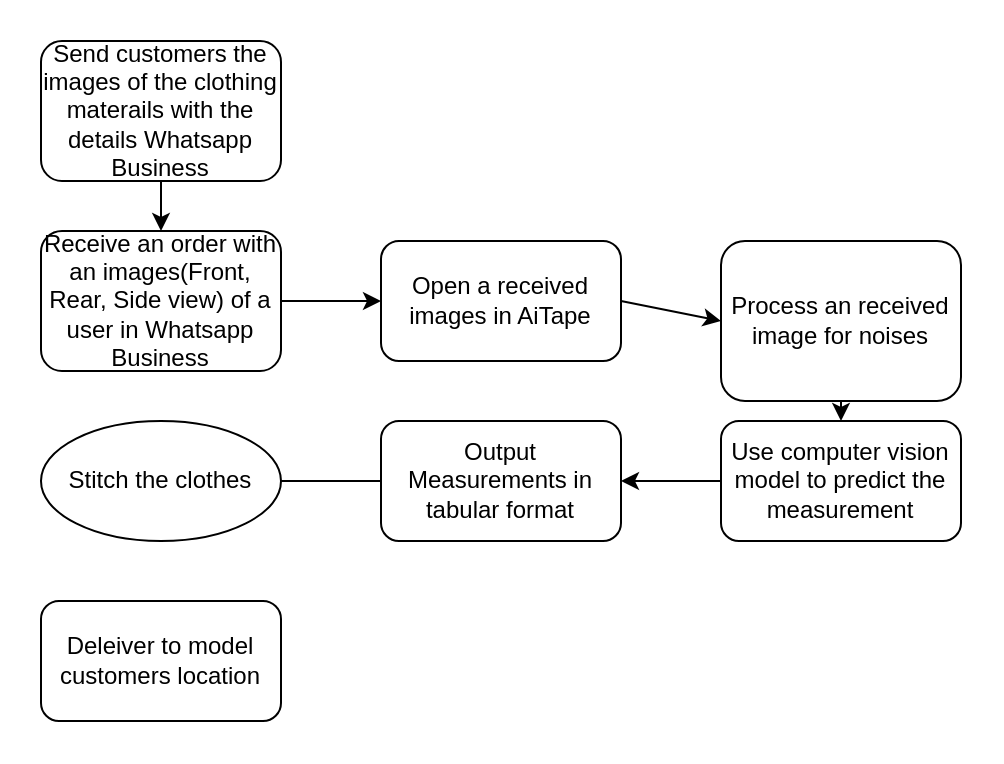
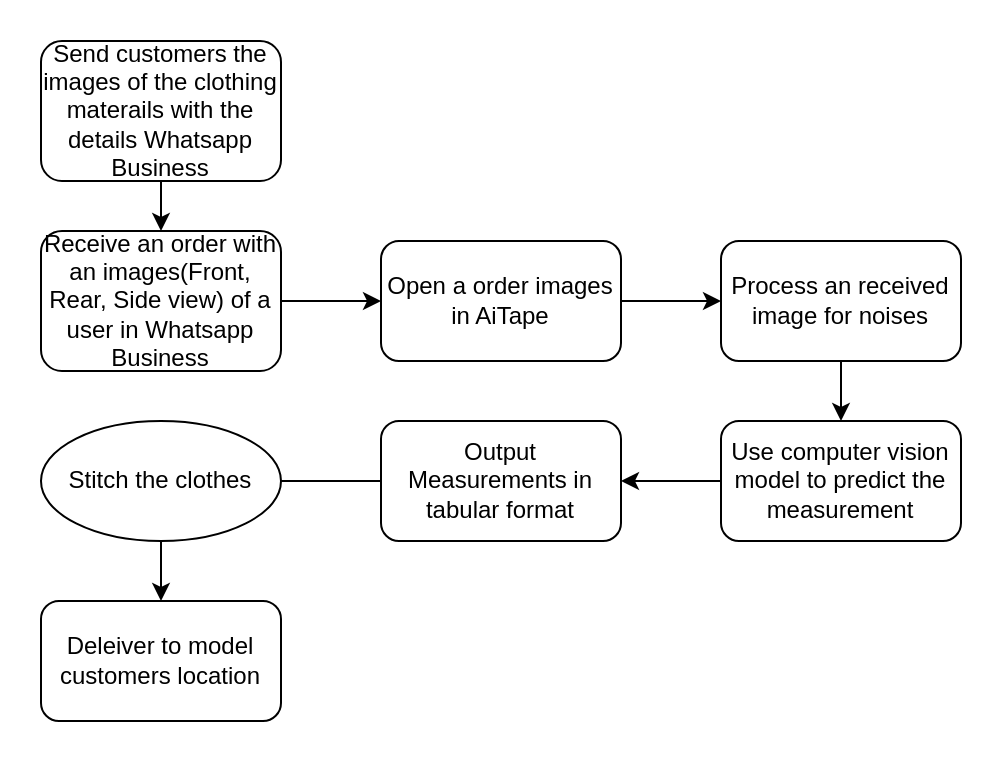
  <mxCell id="0" />
  <mxCell id="1" parent="0" />
  <mxCell id="2" value="Receive an order with an images(Front, Rear, Side view) of a user in Whatsapp Business" style="rounded=1;whiteSpace=wrap;html=1;" vertex="1" parent="1"><mxGeometry x="20" y="115" width="120" height="70" as="geometry" /></mxCell>
- <mxCell id="3" value="Open a received images in AiTape" style="rounded=1;whiteSpace=wrap;html=1;" vertex="1" parent="1"><mxGeometry x="190" y="120" width="120" height="60" as="geometry" /></mxCell>
- <mxCell id="4" value="Process an received image for noises" style="rounded=1;whiteSpace=wrap;html=1;" vertex="1" parent="1"><mxGeometry x="360" y="120" width="120" height="80" as="geometry" /></mxCell>
+ <mxCell id="3" value="Open a order images in AiTape" style="rounded=1;whiteSpace=wrap;html=1;" vertex="1" parent="1"><mxGeometry x="190" y="120" width="120" height="60" as="geometry" /></mxCell>
+ <mxCell id="4" value="Process an received image for noises" style="rounded=1;whiteSpace=wrap;html=1;" vertex="1" parent="1"><mxGeometry x="360" y="120" width="120" height="60" as="geometry" /></mxCell>
  <mxCell id="5" value="Use computer vision model to predict the measurement" style="rounded=1;whiteSpace=wrap;html=1;" vertex="1" parent="1"><mxGeometry x="360" y="210" width="120" height="60" as="geometry" /></mxCell>
  <mxCell id="6" value="Output Measurements in tabular format" style="rounded=1;whiteSpace=wrap;html=1;" vertex="1" parent="1"><mxGeometry x="190" y="210" width="120" height="60" as="geometry" /></mxCell>
  <mxCell id="7" value="Stitch the clothes" style="ellipse;whiteSpace=wrap;html=1;" vertex="1" parent="1"><mxGeometry x="20" y="210" width="120" height="60" as="geometry" /></mxCell>
  <mxCell id="8" value="Send customers the images of the clothing materails with the details Whatsapp Business" style="rounded=1;whiteSpace=wrap;html=1;" vertex="1" parent="1"><mxGeometry x="20" y="20" width="120" height="70" as="geometry" /></mxCell>
  <mxCell id="9" value="Deleiver to model customers location" style="rounded=1;whiteSpace=wrap;html=1;" vertex="1" parent="1"><mxGeometry x="20" y="300" width="120" height="60" as="geometry" /></mxCell>
  <mxCell id="10" value="" style="endArrow=classic;html=1;exitX=0.5;exitY=1;exitDx=0;exitDy=0;" edge="1" parent="1" source="8" target="2"><mxGeometry width="50" height="50" relative="1" as="geometry"><mxPoint x="250" y="240" as="sourcePoint" /><mxPoint x="300" y="190" as="targetPoint" /></mxGeometry></mxCell>
  <mxCell id="11" value="" style="endArrow=classic;html=1;exitX=1;exitY=0.5;exitDx=0;exitDy=0;entryX=0;entryY=0.5;entryDx=0;entryDy=0;" edge="1" parent="1" source="2" target="3"><mxGeometry width="50" height="50" relative="1" as="geometry"><mxPoint x="250" y="240" as="sourcePoint" /><mxPoint x="300" y="190" as="targetPoint" /></mxGeometry></mxCell>
  <mxCell id="12" value="" style="endArrow=classic;html=1;exitX=1;exitY=0.5;exitDx=0;exitDy=0;entryX=0;entryY=0.5;entryDx=0;entryDy=0;" edge="1" parent="1" source="3" target="4"><mxGeometry width="50" height="50" relative="1" as="geometry"><mxPoint x="250" y="240" as="sourcePoint" /><mxPoint x="300" y="190" as="targetPoint" /></mxGeometry></mxCell>
  <mxCell id="13" value="" style="endArrow=classic;html=1;exitX=0.5;exitY=1;exitDx=0;exitDy=0;entryX=0.5;entryY=0;entryDx=0;entryDy=0;" edge="1" parent="1" source="4" target="5"><mxGeometry width="50" height="50" relative="1" as="geometry"><mxPoint x="250" y="240" as="sourcePoint" /><mxPoint x="300" y="190" as="targetPoint" /></mxGeometry></mxCell>
  <mxCell id="14" value="" style="endArrow=classic;html=1;exitX=0;exitY=0.5;exitDx=0;exitDy=0;entryX=1;entryY=0.5;entryDx=0;entryDy=0;" edge="1" parent="1" source="5" target="6"><mxGeometry width="50" height="50" relative="1" as="geometry"><mxPoint x="250" y="240" as="sourcePoint" /><mxPoint x="300" y="190" as="targetPoint" /></mxGeometry></mxCell>
  <mxCell id="15" value="" style="endArrow=none;html=1;exitX=0;exitY=0.5;exitDx=0;exitDy=0;entryX=1;entryY=0.5;entryDx=0;entryDy=0;" edge="1" parent="1" source="6" target="7"><mxGeometry width="50" height="50" relative="1" as="geometry"><mxPoint x="250" y="240" as="sourcePoint" /><mxPoint x="300" y="190" as="targetPoint" /></mxGeometry></mxCell>
+ <mxCell id="16" value="" style="endArrow=classic;html=1;exitX=0.5;exitY=1;exitDx=0;exitDy=0;entryX=0.5;entryY=0;entryDx=0;entryDy=0;" edge="1" parent="1" source="7" target="9"><mxGeometry width="50" height="50" relative="1" as="geometry"><mxPoint x="250" y="240" as="sourcePoint" /><mxPoint x="300" y="190" as="targetPoint" /></mxGeometry></mxCell>
